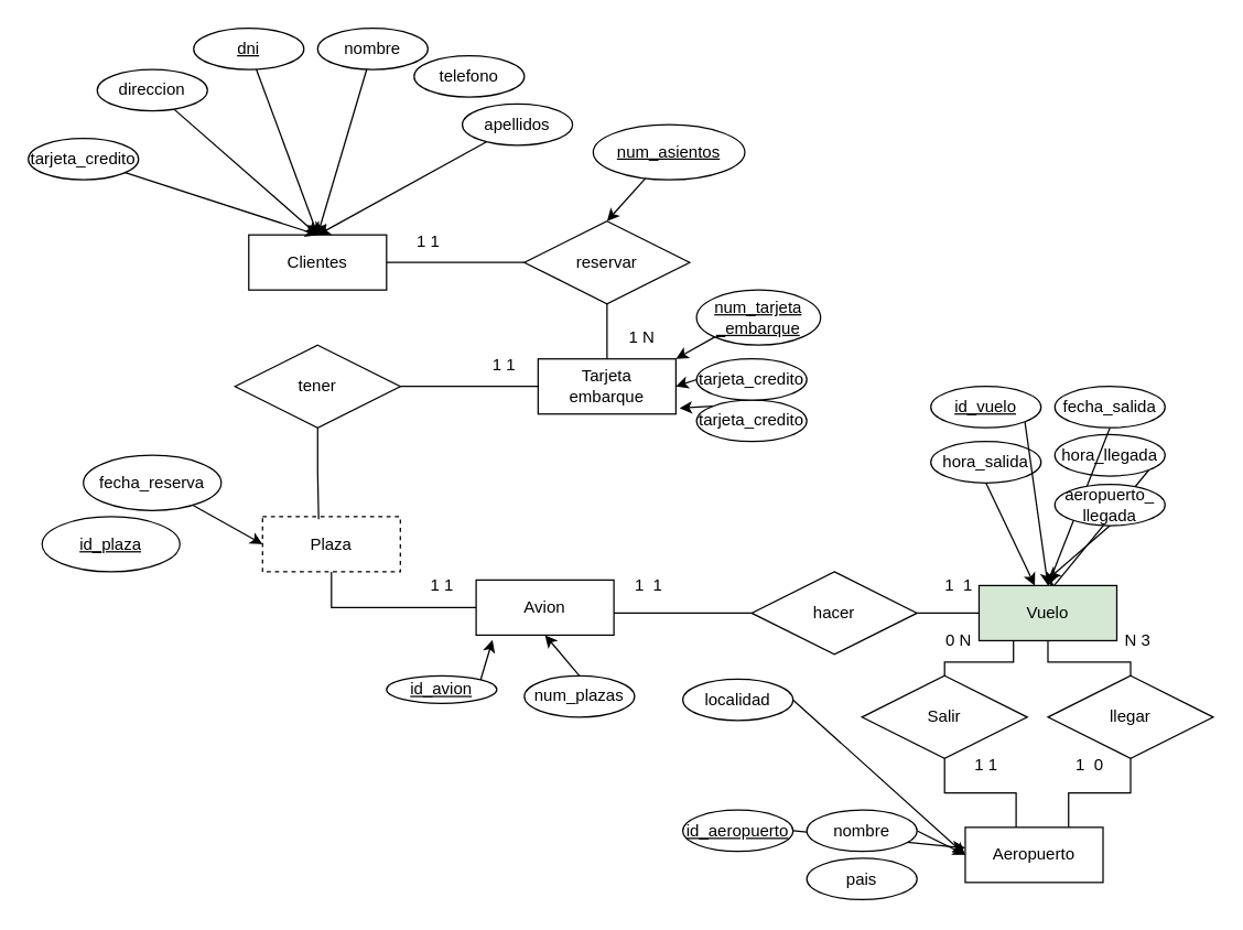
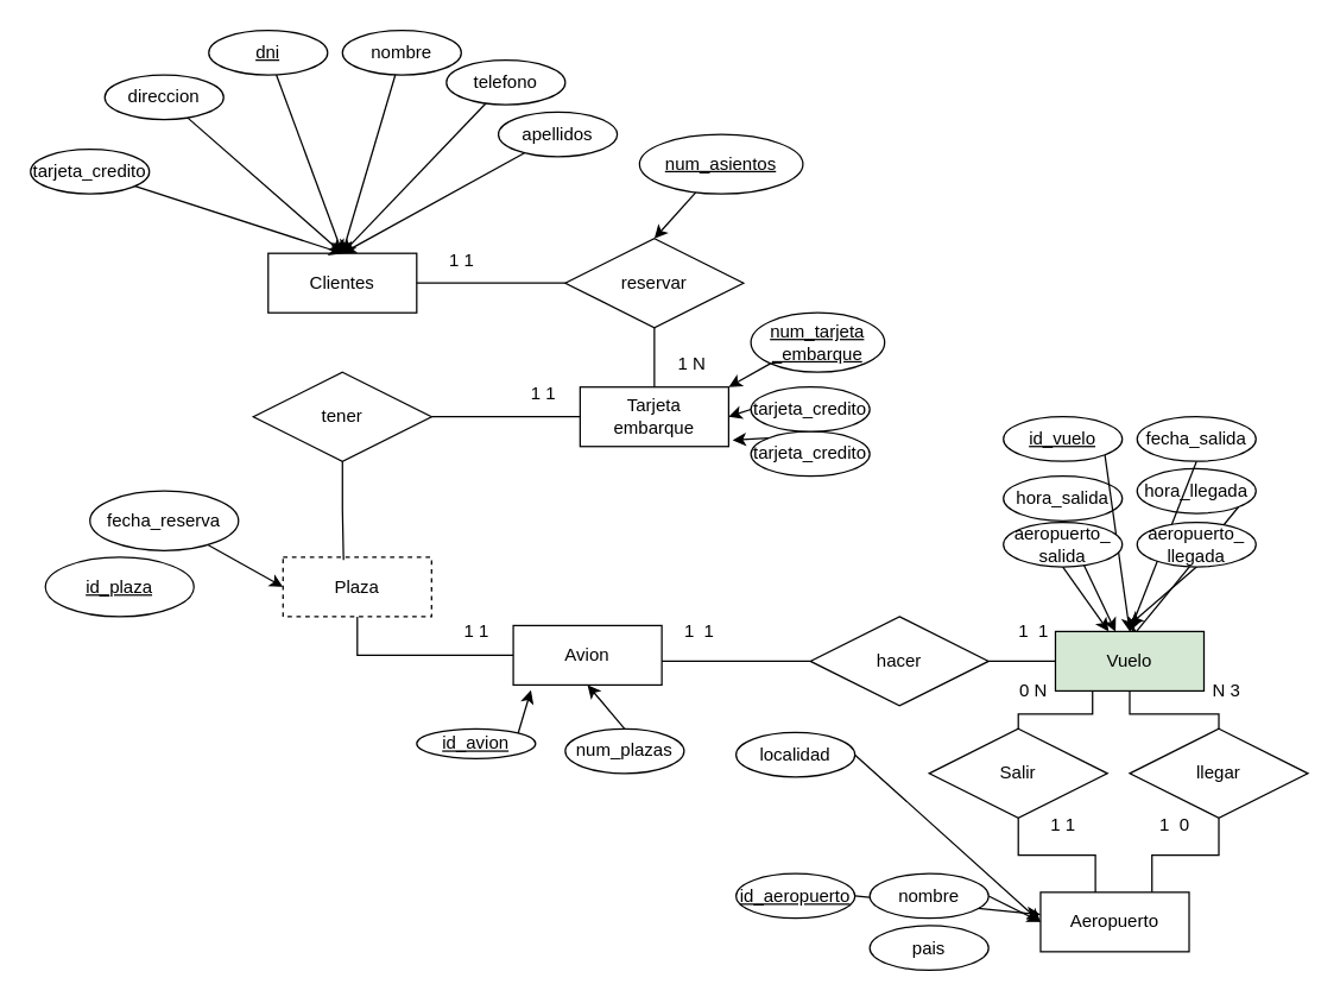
  <mxCell id="0" />
  <mxCell id="1" parent="0" />
  <mxCell id="2" value="Clientes" style="whiteSpace=wrap;html=1;align=center;" parent="1" vertex="1"><mxGeometry x="180" y="170" width="100" height="40" as="geometry" /></mxCell>
  <mxCell id="3" value="Tarjeta &lt;br&gt;embarque" style="whiteSpace=wrap;html=1;align=center;" parent="1" vertex="1"><mxGeometry x="390" y="260" width="100" height="40" as="geometry" /></mxCell>
  <mxCell id="4" value="Aeropuerto" style="whiteSpace=wrap;html=1;align=center;" parent="1" vertex="1"><mxGeometry x="700" y="600" width="100" height="40" as="geometry" /></mxCell>
  <mxCell id="5" value="Avion" style="whiteSpace=wrap;html=1;align=center;" parent="1" vertex="1"><mxGeometry x="345" y="420.5" width="100" height="40" as="geometry" /></mxCell>
  <mxCell id="6" style="edgeStyle=orthogonalEdgeStyle;rounded=0;orthogonalLoop=1;jettySize=auto;html=1;exitX=0.5;exitY=1;exitDx=0;exitDy=0;entryX=0;entryY=0.5;entryDx=0;entryDy=0;startArrow=none;startFill=0;endArrow=none;endFill=0;" edge="1" parent="1" source="7" target="5"><mxGeometry relative="1" as="geometry" /></mxCell>
  <mxCell id="7" value="Plaza" style="whiteSpace=wrap;html=1;align=center;dashed=1;" parent="1" vertex="1"><mxGeometry x="190" y="374.5" width="100" height="40" as="geometry" /></mxCell>
  <mxCell id="8" style="rounded=0;orthogonalLoop=1;jettySize=auto;html=1;entryX=0.5;entryY=0;entryDx=0;entryDy=0;" parent="1" source="9" target="2" edge="1"><mxGeometry relative="1" as="geometry" /></mxCell>
  <mxCell id="9" value="dni" style="ellipse;whiteSpace=wrap;html=1;align=center;fontStyle=4" parent="1" vertex="1"><mxGeometry x="140" y="20" width="80" height="30" as="geometry" /></mxCell>
  <mxCell id="10" style="rounded=0;orthogonalLoop=1;jettySize=auto;html=1;entryX=0.5;entryY=0;entryDx=0;entryDy=0;" parent="1" source="11" target="2" edge="1"><mxGeometry relative="1" as="geometry" /></mxCell>
  <mxCell id="11" value="nombre" style="ellipse;whiteSpace=wrap;html=1;align=center;" parent="1" vertex="1"><mxGeometry x="230" y="20" width="80" height="30" as="geometry" /></mxCell>
  <mxCell id="12" style="rounded=0;orthogonalLoop=1;jettySize=auto;html=1;entryX=0.5;entryY=0;entryDx=0;entryDy=0;" parent="1" source="13" target="2" edge="1"><mxGeometry relative="1" as="geometry" /></mxCell>
  <mxCell id="13" value="apellidos" style="ellipse;whiteSpace=wrap;html=1;align=center;" parent="1" vertex="1"><mxGeometry x="335" y="75" width="80" height="30" as="geometry" /></mxCell>
  <mxCell id="14" style="rounded=0;orthogonalLoop=1;jettySize=auto;html=1;entryX=0.5;entryY=0;entryDx=0;entryDy=0;" parent="1" source="15" target="2" edge="1"><mxGeometry relative="1" as="geometry" /></mxCell>
  <mxCell id="15" value="direccion" style="ellipse;whiteSpace=wrap;html=1;align=center;" parent="1" vertex="1"><mxGeometry x="70" y="50" width="80" height="30" as="geometry" /></mxCell>
+ <mxCell id="16" style="rounded=0;orthogonalLoop=1;jettySize=auto;html=1;entryX=0.5;entryY=0;entryDx=0;entryDy=0;" parent="1" source="17" target="2" edge="1"><mxGeometry relative="1" as="geometry" /></mxCell>
  <mxCell id="17" value="telefono" style="ellipse;whiteSpace=wrap;html=1;align=center;" parent="1" vertex="1"><mxGeometry x="300" y="40" width="80" height="30" as="geometry" /></mxCell>
  <mxCell id="18" style="rounded=0;orthogonalLoop=1;jettySize=auto;html=1;entryX=0.5;entryY=0;entryDx=0;entryDy=0;" parent="1" source="19" target="2" edge="1"><mxGeometry relative="1" as="geometry" /></mxCell>
  <mxCell id="19" value="tarjeta_credito" style="ellipse;whiteSpace=wrap;html=1;align=center;" parent="1" vertex="1"><mxGeometry x="20" y="100" width="80" height="30" as="geometry" /></mxCell>
  <mxCell id="20" style="rounded=0;orthogonalLoop=1;jettySize=auto;html=1;entryX=0.5;entryY=0;entryDx=0;entryDy=0;" parent="1" source="21" target="53" edge="1"><mxGeometry relative="1" as="geometry" /></mxCell>
  <mxCell id="21" value="num_asientos" style="ellipse;whiteSpace=wrap;html=1;align=center;fontStyle=4" parent="1" vertex="1"><mxGeometry x="430" y="90" width="110" height="40" as="geometry" /></mxCell>
  <mxCell id="22" style="rounded=0;orthogonalLoop=1;jettySize=auto;html=1;entryX=0;entryY=0.5;entryDx=0;entryDy=0;" parent="1" source="23" target="7" edge="1"><mxGeometry relative="1" as="geometry" /></mxCell>
  <mxCell id="23" value="fecha_reserva" style="ellipse;whiteSpace=wrap;html=1;align=center;" parent="1" vertex="1"><mxGeometry x="60" y="330" width="100" height="40" as="geometry" /></mxCell>
  <mxCell id="24" style="rounded=0;orthogonalLoop=1;jettySize=auto;html=1;exitX=0;exitY=1;exitDx=0;exitDy=0;entryX=1;entryY=0;entryDx=0;entryDy=0;" edge="1" parent="1" source="25" target="3"><mxGeometry relative="1" as="geometry" /></mxCell>
  <mxCell id="25" value="num_tarjeta&lt;br&gt;_embarque" style="ellipse;whiteSpace=wrap;html=1;align=center;fontStyle=4" parent="1" vertex="1"><mxGeometry x="505" y="210" width="90" height="40" as="geometry" /></mxCell>
  <mxCell id="26" value="tarjeta_credito" style="ellipse;whiteSpace=wrap;html=1;align=center;" parent="1" vertex="1"><mxGeometry x="505" y="290" width="80" height="30" as="geometry" /></mxCell>
  <mxCell id="27" style="rounded=0;orthogonalLoop=1;jettySize=auto;html=1;exitX=0;exitY=0.5;exitDx=0;exitDy=0;entryX=1;entryY=0.5;entryDx=0;entryDy=0;" edge="1" parent="1" source="28" target="3"><mxGeometry relative="1" as="geometry" /></mxCell>
  <mxCell id="28" value="tarjeta_credito" style="ellipse;whiteSpace=wrap;html=1;align=center;" parent="1" vertex="1"><mxGeometry x="505" y="260" width="80" height="30" as="geometry" /></mxCell>
  <mxCell id="29" value="id_avion&lt;br&gt;" style="ellipse;whiteSpace=wrap;html=1;align=center;fontStyle=4" parent="1" vertex="1"><mxGeometry x="280" y="490" width="80" height="20" as="geometry" /></mxCell>
  <mxCell id="30" style="rounded=0;orthogonalLoop=1;jettySize=auto;html=1;exitX=0.5;exitY=0;exitDx=0;exitDy=0;entryX=0.5;entryY=1;entryDx=0;entryDy=0;" edge="1" parent="1" source="31" target="5"><mxGeometry relative="1" as="geometry" /></mxCell>
  <mxCell id="31" value="num_plazas" style="ellipse;whiteSpace=wrap;html=1;align=center;" parent="1" vertex="1"><mxGeometry x="380" y="490" width="80" height="30" as="geometry" /></mxCell>
  <mxCell id="32" style="rounded=0;orthogonalLoop=1;jettySize=auto;html=1;exitX=1;exitY=0.5;exitDx=0;exitDy=0;entryX=0;entryY=0.5;entryDx=0;entryDy=0;" edge="1" parent="1" source="33" target="4"><mxGeometry relative="1" as="geometry" /></mxCell>
  <mxCell id="33" value="localidad" style="ellipse;whiteSpace=wrap;html=1;align=center;fontStyle=0" parent="1" vertex="1"><mxGeometry x="495" y="492.5" width="80" height="30" as="geometry" /></mxCell>
  <mxCell id="34" value="pais" style="ellipse;whiteSpace=wrap;html=1;align=center;" parent="1" vertex="1"><mxGeometry x="585" y="622.5" width="80" height="30" as="geometry" /></mxCell>
  <mxCell id="35" style="rounded=0;orthogonalLoop=1;jettySize=auto;html=1;exitX=1;exitY=0.5;exitDx=0;exitDy=0;" edge="1" parent="1" source="36" target="4"><mxGeometry relative="1" as="geometry" /></mxCell>
  <mxCell id="36" value="id_aeropuerto" style="ellipse;whiteSpace=wrap;html=1;align=center;fontStyle=4" parent="1" vertex="1"><mxGeometry x="495" y="587.5" width="80" height="30" as="geometry" /></mxCell>
  <mxCell id="37" style="rounded=0;orthogonalLoop=1;jettySize=auto;html=1;exitX=1;exitY=0.5;exitDx=0;exitDy=0;" edge="1" parent="1" source="38"><mxGeometry relative="1" as="geometry"><mxPoint x="700" y="620" as="targetPoint" /></mxGeometry></mxCell>
  <mxCell id="38" value="nombre" style="ellipse;whiteSpace=wrap;html=1;align=center;" parent="1" vertex="1"><mxGeometry x="585" y="587.5" width="80" height="30" as="geometry" /></mxCell>
  <mxCell id="39" style="rounded=0;orthogonalLoop=1;jettySize=auto;html=1;exitX=0.5;exitY=1;exitDx=0;exitDy=0;" edge="1" parent="1" source="40" target="64"><mxGeometry relative="1" as="geometry" /></mxCell>
  <mxCell id="40" value="hora_salida" style="ellipse;whiteSpace=wrap;html=1;align=center;fontStyle=0" parent="1" vertex="1"><mxGeometry x="675" y="320" width="80" height="30" as="geometry" /></mxCell>
  <mxCell id="41" style="rounded=0;orthogonalLoop=1;jettySize=auto;html=1;exitX=1;exitY=1;exitDx=0;exitDy=0;" edge="1" parent="1" source="42"><mxGeometry relative="1" as="geometry"><mxPoint x="760" y="430" as="targetPoint" /></mxGeometry></mxCell>
  <mxCell id="42" value="hora_llegada" style="ellipse;whiteSpace=wrap;html=1;align=center;" parent="1" vertex="1"><mxGeometry x="765" y="315" width="80" height="30" as="geometry" /></mxCell>
  <mxCell id="43" style="rounded=0;orthogonalLoop=1;jettySize=auto;html=1;exitX=1;exitY=1;exitDx=0;exitDy=0;entryX=0.5;entryY=0;entryDx=0;entryDy=0;" edge="1" parent="1" source="44" target="64"><mxGeometry relative="1" as="geometry" /></mxCell>
  <mxCell id="44" value="id_vuelo" style="ellipse;whiteSpace=wrap;html=1;align=center;fontStyle=4" parent="1" vertex="1"><mxGeometry x="675" y="280" width="80" height="30" as="geometry" /></mxCell>
  <mxCell id="45" style="rounded=0;orthogonalLoop=1;jettySize=auto;html=1;exitX=0.5;exitY=1;exitDx=0;exitDy=0;entryX=0.5;entryY=0;entryDx=0;entryDy=0;" edge="1" parent="1" source="46" target="64"><mxGeometry relative="1" as="geometry" /></mxCell>
  <mxCell id="46" value="fecha_salida" style="ellipse;whiteSpace=wrap;html=1;align=center;" parent="1" vertex="1"><mxGeometry x="765" y="280" width="80" height="30" as="geometry" /></mxCell>
+ <mxCell id="47" style="rounded=0;orthogonalLoop=1;jettySize=auto;html=1;exitX=0.5;exitY=1;exitDx=0;exitDy=0;" edge="1" parent="1" source="48" target="64"><mxGeometry relative="1" as="geometry" /></mxCell>
+ <mxCell id="48" value="aeropuerto_&lt;br&gt;salida" style="ellipse;whiteSpace=wrap;html=1;align=center;fontStyle=0" parent="1" vertex="1"><mxGeometry x="675" y="351" width="80" height="30" as="geometry" /></mxCell>
  <mxCell id="49" style="rounded=0;orthogonalLoop=1;jettySize=auto;html=1;exitX=0.5;exitY=1;exitDx=0;exitDy=0;" edge="1" parent="1" source="50"><mxGeometry relative="1" as="geometry"><mxPoint x="760" y="420" as="targetPoint" /></mxGeometry></mxCell>
  <mxCell id="50" value="aeropuerto_&lt;br&gt;llegada" style="ellipse;whiteSpace=wrap;html=1;align=center;" parent="1" vertex="1"><mxGeometry x="765" y="351" width="80" height="30" as="geometry" /></mxCell>
  <mxCell id="51" style="edgeStyle=orthogonalEdgeStyle;rounded=0;orthogonalLoop=1;jettySize=auto;html=1;entryX=1;entryY=0.5;entryDx=0;entryDy=0;startArrow=none;startFill=0;endArrow=none;endFill=0;" parent="1" source="53" target="2" edge="1"><mxGeometry relative="1" as="geometry" /></mxCell>
  <mxCell id="52" style="edgeStyle=orthogonalEdgeStyle;rounded=0;orthogonalLoop=1;jettySize=auto;html=1;entryX=0.5;entryY=0;entryDx=0;entryDy=0;startArrow=none;startFill=0;endArrow=none;endFill=0;" parent="1" source="53" target="3" edge="1"><mxGeometry relative="1" as="geometry" /></mxCell>
  <mxCell id="53" value="reservar" style="shape=rhombus;perimeter=rhombusPerimeter;whiteSpace=wrap;html=1;align=center;" parent="1" vertex="1"><mxGeometry x="380" y="160" width="120" height="60" as="geometry" /></mxCell>
  <mxCell id="54" style="edgeStyle=orthogonalEdgeStyle;rounded=0;orthogonalLoop=1;jettySize=auto;html=1;entryX=0;entryY=0.5;entryDx=0;entryDy=0;startArrow=none;startFill=0;endArrow=none;endFill=0;" edge="1" parent="1" source="55" target="64"><mxGeometry relative="1" as="geometry" /></mxCell>
  <mxCell id="55" value="hacer" style="shape=rhombus;perimeter=rhombusPerimeter;whiteSpace=wrap;html=1;align=center;" parent="1" vertex="1"><mxGeometry x="545" y="414.5" width="120" height="60" as="geometry" /></mxCell>
  <mxCell id="56" style="edgeStyle=orthogonalEdgeStyle;rounded=0;orthogonalLoop=1;jettySize=auto;html=1;startArrow=none;startFill=0;endArrow=none;endFill=0;" parent="1" source="57" target="3" edge="1"><mxGeometry relative="1" as="geometry" /></mxCell>
  <mxCell id="57" value="tener" style="shape=rhombus;perimeter=rhombusPerimeter;whiteSpace=wrap;html=1;align=center;" parent="1" vertex="1"><mxGeometry x="170" y="250" width="120" height="60" as="geometry" /></mxCell>
  <mxCell id="58" value="1 N" style="text;html=1;align=center;verticalAlign=middle;resizable=0;points=[];autosize=1;strokeColor=none;fillColor=none;" parent="1" vertex="1"><mxGeometry x="445" y="230" width="40" height="30" as="geometry" /></mxCell>
  <mxCell id="59" value="1 1" style="text;html=1;align=center;verticalAlign=middle;resizable=0;points=[];autosize=1;strokeColor=none;fillColor=none;" parent="1" vertex="1"><mxGeometry x="290" y="160" width="40" height="30" as="geometry" /></mxCell>
  <mxCell id="60" value="id_plaza" style="ellipse;whiteSpace=wrap;html=1;align=center;fontStyle=4" parent="1" vertex="1"><mxGeometry x="30" y="374.5" width="100" height="40" as="geometry" /></mxCell>
  <mxCell id="61" style="edgeStyle=orthogonalEdgeStyle;rounded=0;orthogonalLoop=1;jettySize=auto;html=1;entryX=0.407;entryY=0.048;entryDx=0;entryDy=0;entryPerimeter=0;startArrow=none;startFill=0;endArrow=none;endFill=0;" edge="1" parent="1" source="57" target="7"><mxGeometry relative="1" as="geometry" /></mxCell>
  <mxCell id="62" style="edgeStyle=orthogonalEdgeStyle;rounded=0;orthogonalLoop=1;jettySize=auto;html=1;entryX=0.5;entryY=0;entryDx=0;entryDy=0;startArrow=none;startFill=0;endArrow=none;endFill=0;" edge="1" parent="1" source="64" target="68"><mxGeometry relative="1" as="geometry"><Array as="points"><mxPoint x="760" y="480" /><mxPoint x="820" y="480" /></Array></mxGeometry></mxCell>
  <mxCell id="63" style="edgeStyle=orthogonalEdgeStyle;rounded=0;orthogonalLoop=1;jettySize=auto;html=1;exitX=0.25;exitY=1;exitDx=0;exitDy=0;startArrow=none;startFill=0;endArrow=none;endFill=0;" edge="1" parent="1" source="64" target="66"><mxGeometry relative="1" as="geometry"><Array as="points"><mxPoint x="735" y="480" /><mxPoint x="685" y="480" /></Array></mxGeometry></mxCell>
  <mxCell id="64" value="Vuelo" style="whiteSpace=wrap;html=1;align=center;fillColor=#d5e8d4;" vertex="1" parent="1"><mxGeometry x="710" y="424.5" width="100" height="40" as="geometry" /></mxCell>
  <mxCell id="65" style="edgeStyle=orthogonalEdgeStyle;rounded=0;orthogonalLoop=1;jettySize=auto;html=1;entryX=0;entryY=0.5;entryDx=0;entryDy=0;startArrow=none;startFill=0;endArrow=none;endFill=0;" edge="1" parent="1" source="5" target="55"><mxGeometry relative="1" as="geometry"><Array as="points"><mxPoint x="495" y="445" /></Array></mxGeometry></mxCell>
  <mxCell id="66" value="Salir" style="shape=rhombus;perimeter=rhombusPerimeter;whiteSpace=wrap;html=1;align=center;" vertex="1" parent="1"><mxGeometry x="625" y="490" width="120" height="60" as="geometry" /></mxCell>
  <mxCell id="67" style="edgeStyle=orthogonalEdgeStyle;rounded=0;orthogonalLoop=1;jettySize=auto;html=1;entryX=0.75;entryY=0;entryDx=0;entryDy=0;startArrow=none;startFill=0;endArrow=none;endFill=0;" edge="1" parent="1" source="68" target="4"><mxGeometry relative="1" as="geometry" /></mxCell>
  <mxCell id="68" value="llegar" style="shape=rhombus;perimeter=rhombusPerimeter;whiteSpace=wrap;html=1;align=center;" vertex="1" parent="1"><mxGeometry x="760" y="490" width="120" height="60" as="geometry" /></mxCell>
  <mxCell id="69" style="edgeStyle=orthogonalEdgeStyle;rounded=0;orthogonalLoop=1;jettySize=auto;html=1;entryX=0.369;entryY=0.005;entryDx=0;entryDy=0;entryPerimeter=0;startArrow=none;startFill=0;endArrow=none;endFill=0;" edge="1" parent="1" source="66" target="4"><mxGeometry relative="1" as="geometry" /></mxCell>
  <mxCell id="70" style="rounded=0;orthogonalLoop=1;jettySize=auto;html=1;exitX=0;exitY=0;exitDx=0;exitDy=0;entryX=1.027;entryY=0.893;entryDx=0;entryDy=0;entryPerimeter=0;" edge="1" parent="1" source="26" target="3"><mxGeometry relative="1" as="geometry" /></mxCell>
  <mxCell id="71" style="rounded=0;orthogonalLoop=1;jettySize=auto;html=1;exitX=1;exitY=0;exitDx=0;exitDy=0;entryX=0.119;entryY=1.088;entryDx=0;entryDy=0;entryPerimeter=0;" edge="1" parent="1" source="29" target="5"><mxGeometry relative="1" as="geometry" /></mxCell>
  <mxCell id="72" value="1 1" style="text;html=1;align=center;verticalAlign=middle;resizable=0;points=[];autosize=1;strokeColor=none;fillColor=none;" vertex="1" parent="1"><mxGeometry x="345" y="250" width="40" height="30" as="geometry" /></mxCell>
  <mxCell id="73" value="1&amp;nbsp; 1" style="text;html=1;align=center;verticalAlign=middle;resizable=0;points=[];autosize=1;strokeColor=none;fillColor=none;" vertex="1" parent="1"><mxGeometry x="675" y="410" width="40" height="30" as="geometry" /></mxCell>
  <mxCell id="74" value="1&amp;nbsp; 1" style="text;html=1;align=center;verticalAlign=middle;resizable=0;points=[];autosize=1;strokeColor=none;fillColor=none;" vertex="1" parent="1"><mxGeometry x="450" y="410" width="40" height="30" as="geometry" /></mxCell>
  <mxCell id="75" value="1 1" style="text;html=1;align=center;verticalAlign=middle;resizable=0;points=[];autosize=1;strokeColor=none;fillColor=none;" vertex="1" parent="1"><mxGeometry x="695" y="540" width="40" height="30" as="geometry" /></mxCell>
  <mxCell id="76" value="0 N" style="text;html=1;align=center;verticalAlign=middle;resizable=0;points=[];autosize=1;strokeColor=none;fillColor=none;" vertex="1" parent="1"><mxGeometry x="675" y="450" width="40" height="30" as="geometry" /></mxCell>
  <mxCell id="77" value="1&amp;nbsp; 0" style="text;html=1;align=center;verticalAlign=middle;resizable=0;points=[];autosize=1;strokeColor=none;fillColor=none;" vertex="1" parent="1"><mxGeometry x="770" y="540" width="40" height="30" as="geometry" /></mxCell>
  <mxCell id="78" value="N 3" style="text;html=1;align=center;verticalAlign=middle;resizable=0;points=[];autosize=1;strokeColor=none;fillColor=none;" vertex="1" parent="1"><mxGeometry x="805" y="450" width="40" height="30" as="geometry" /></mxCell>
  <mxCell id="79" value="1 1" style="text;html=1;align=center;verticalAlign=middle;resizable=0;points=[];autosize=1;strokeColor=none;fillColor=none;" vertex="1" parent="1"><mxGeometry x="300" y="410" width="40" height="30" as="geometry" /></mxCell>
